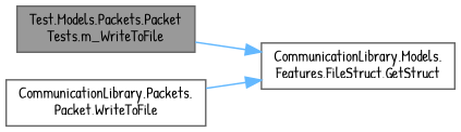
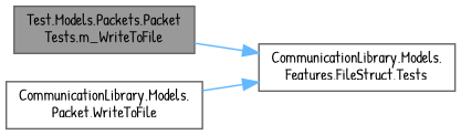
  digraph {
    fontname="Patrick Hand"
    rankdir=LR
    node [color=grey40 fillcolor=white fontname="Patrick Hand" fontsize=10 shape=box style=filled]
    edge [color=steelblue1 fontname="Patrick Hand" fontsize=10 labelfontname=Helvetica labelfontsize=10 style=solid]
    n1 [color=gray40 fillcolor=grey60 fontcolor=black height=0.2 label="Test.Models.Packets.Packet\lTests.m_WriteToFile" width=0.4]
-   n2 [height=0.2 label="CommunicationLibrary.Models.\lFeatures.FileStruct.GetStruct" width=0.4]
-   n3 [height=0.2 label="CommunicationLibrary.Packets.\lPacket.WriteToFile" width=0.4]
+   n2 [height=0.2 label="CommunicationLibrary.Models.\lFeatures.FileStruct.Tests" width=0.4]
+   n3 [height=0.2 label="CommunicationLibrary.Models.\lPacket.WriteToFile" width=0.4]
    n1 -> n2
    n3 -> n2
  }
